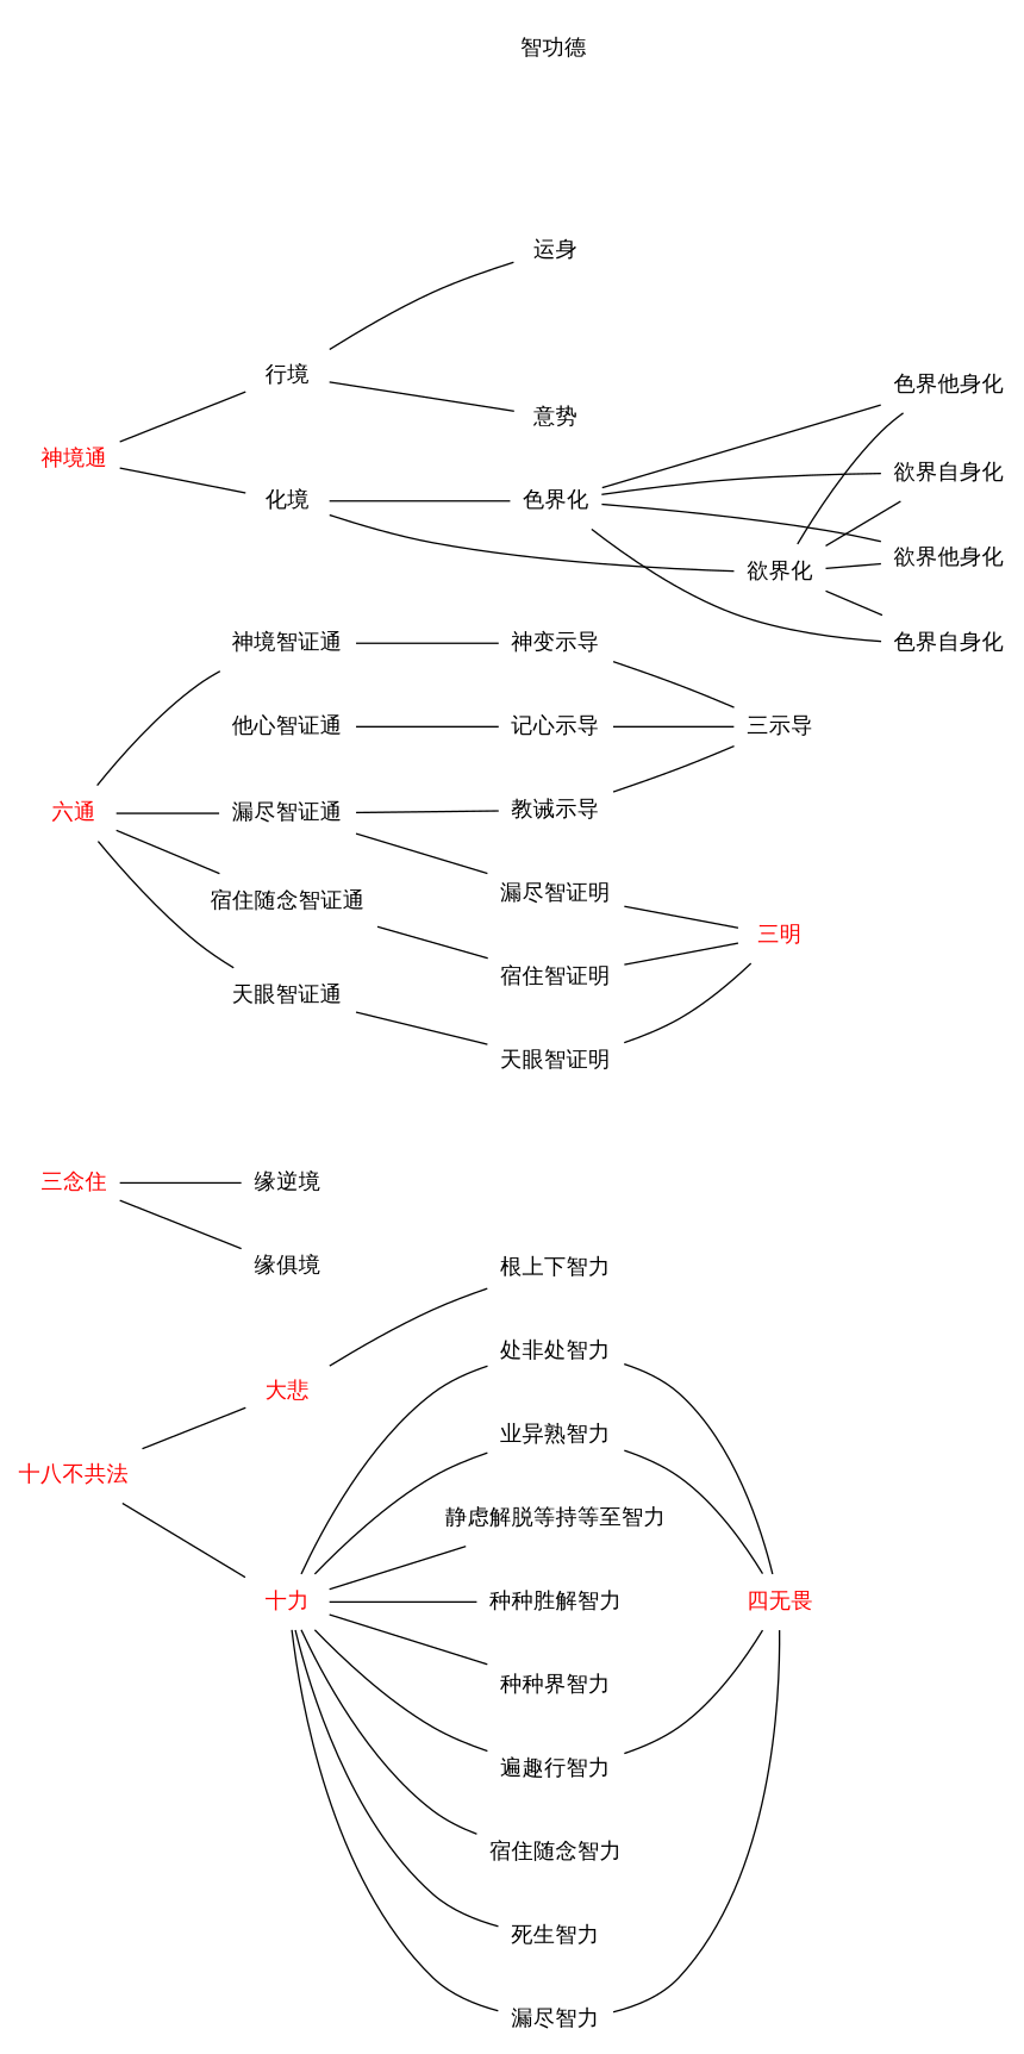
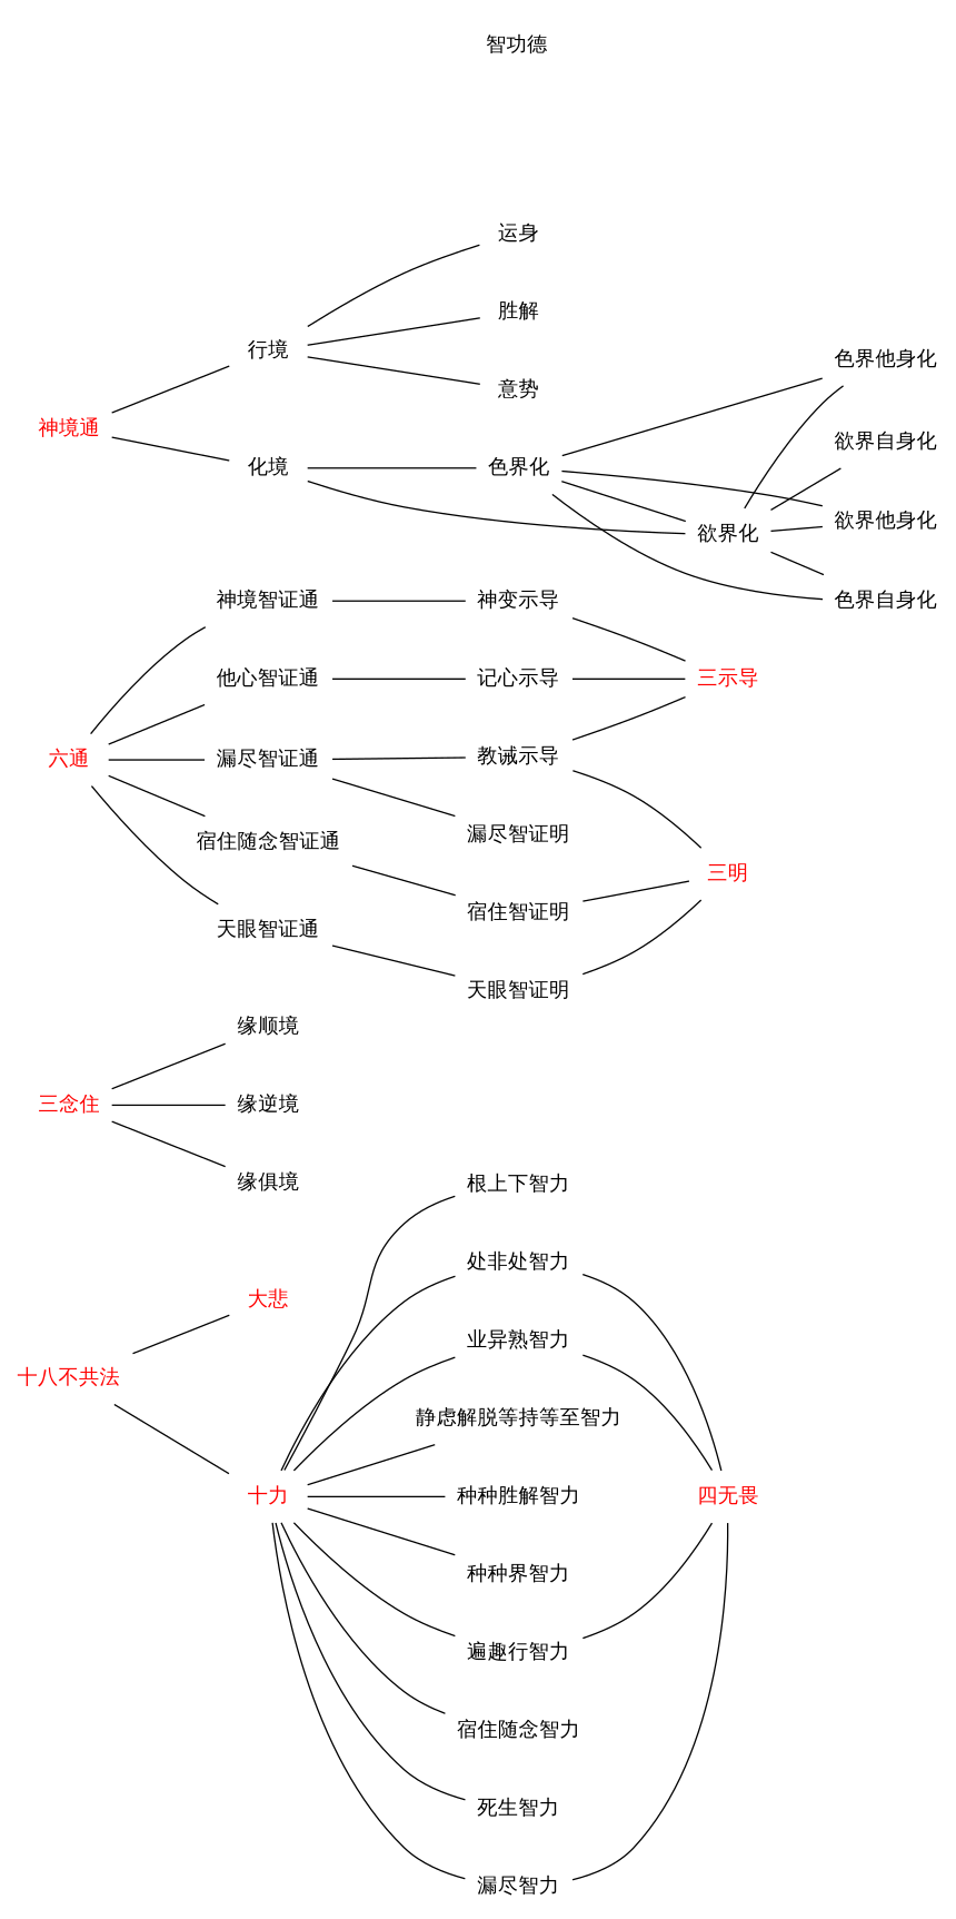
  graph {
    fontname=Merriweather
    label="\n            智功德\l\n            "
    labelloc=t
    rankdir=LR
    splines=true
    node [fontname=Merriweather shape=none]
    edge [fontname=Merriweather]
    "十八不共法" [fontcolor=red]
    "十力" [fontcolor=red]
    "大悲" [fontcolor=red]
    "处非处智力"
    "业异熟智力"
    "静虑解脱等持等至智力"
    "根上下智力"
    "种种胜解智力"
    "种种界智力"
    "遍趣行智力"
    "宿住随念智力"
    "死生智力"
    "漏尽智力"
    "四无畏" [fontcolor=red]
    "三念住" [fontcolor=red]
+   "缘顺境"
    "缘逆境"
    "缘俱境"
    "六通" [fontcolor=red]
    "神境智证通"
    "天眼智证通"
    "他心智证通"
    "宿住随念智证通"
    "漏尽智证通"
    "神变示导"
    "天眼智证明"
    "记心示导"
    "宿住智证明"
    "漏尽智证明"
    "教诫示导"
    "三明" [fontcolor=red]
-   "三示导" [fontcolor=black]
+   "三示导" [fontcolor=red]
    "神境通" [fontcolor=red]
    "行境"
    "化境"
    "运身"
+   "胜解"
    "意势"
    "欲界化"
    "色界化"
    "欲界自身化"
    "欲界他身化"
    "色界自身化"
    "色界他身化"
    "十八不共法" -- "十力"
    "十八不共法" -- "大悲"
    "十力" -- "处非处智力"
    "十力" -- "业异熟智力"
    "十力" -- "静虑解脱等持等至智力"
-   "大悲" -- "根上下智力"
+   "十力" -- "根上下智力"
    "十力" -- "种种胜解智力"
    "十力" -- "种种界智力"
    "十力" -- "遍趣行智力"
    "十力" -- "宿住随念智力"
    "十力" -- "死生智力"
    "十力" -- "漏尽智力"
    "处非处智力" -- "四无畏"
    "业异熟智力" -- "四无畏"
    "遍趣行智力" -- "四无畏"
    "漏尽智力" -- "四无畏"
+   "三念住" -- "缘顺境"
    "三念住" -- "缘逆境"
    "三念住" -- "缘俱境"
    "六通" -- "神境智证通"
    "六通" -- "天眼智证通"
+   "六通" -- "他心智证通"
    "六通" -- "宿住随念智证通"
    "六通" -- "漏尽智证通"
    "神境智证通" -- "神变示导"
    "天眼智证通" -- "天眼智证明"
    "他心智证通" -- "记心示导"
    "宿住随念智证通" -- "宿住智证明"
    "漏尽智证通" -- "漏尽智证明"
    "漏尽智证通" -- "教诫示导"
    "神变示导" -- "三示导"
    "天眼智证明" -- "三明"
    "记心示导" -- "三示导"
    "宿住智证明" -- "三明"
-   "漏尽智证明" -- "三明"
+   "教诫示导" -- "三明"
    "教诫示导" -- "三示导"
    "神境通" -- "行境"
    "神境通" -- "化境"
    "行境" -- "运身"
+   "行境" -- "胜解"
    "行境" -- "意势"
    "化境" -- "欲界化"
    "化境" -- "色界化"
    "欲界化" -- "欲界自身化"
    "欲界化" -- "欲界他身化"
    "欲界化" -- "色界自身化"
    "欲界化" -- "色界他身化"
-   "色界化" -- "欲界自身化"
+   "色界化" -- "欲界化"
    "色界化" -- "欲界他身化"
    "色界化" -- "色界自身化"
    "色界化" -- "色界他身化"
  }
